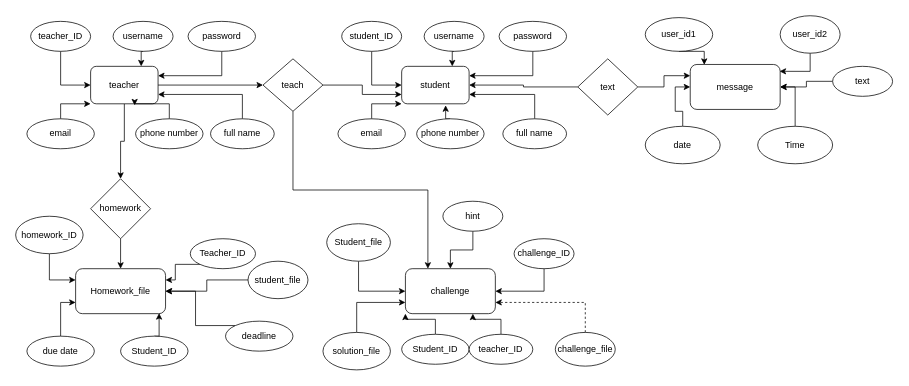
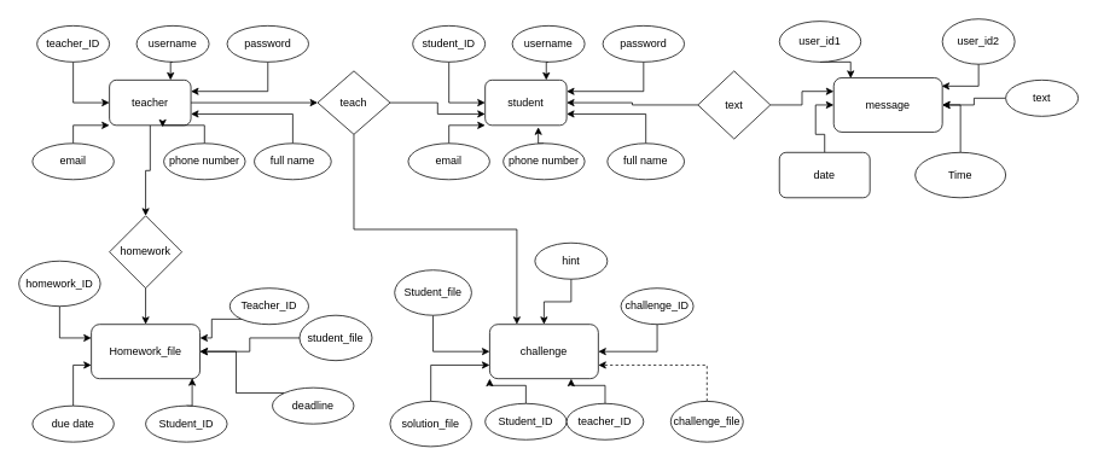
  <mxCell id="0" />
  <mxCell id="1" parent="0" />
  <mxCell id="2" style="edgeStyle=orthogonalEdgeStyle;rounded=0;orthogonalLoop=1;jettySize=auto;html=1;exitX=1;exitY=0.5;exitDx=0;exitDy=0;entryX=0;entryY=0.5;entryDx=0;entryDy=0;" edge="1" parent="1" source="4" target="32"><mxGeometry relative="1" as="geometry" /></mxCell>
  <mxCell id="3" style="edgeStyle=orthogonalEdgeStyle;rounded=0;orthogonalLoop=1;jettySize=auto;html=1;exitX=0.5;exitY=1;exitDx=0;exitDy=0;entryX=0.5;entryY=0;entryDx=0;entryDy=0;" edge="1" parent="1" source="4" target="47"><mxGeometry relative="1" as="geometry" /></mxCell>
  <mxCell id="4" value="teacher" style="rounded=1;whiteSpace=wrap;html=1;" vertex="1" parent="1"><mxGeometry x="120" y="88" width="90" height="50" as="geometry" /></mxCell>
  <mxCell id="5" style="edgeStyle=orthogonalEdgeStyle;rounded=0;orthogonalLoop=1;jettySize=auto;html=1;exitX=0.5;exitY=1;exitDx=0;exitDy=0;entryX=0;entryY=0.5;entryDx=0;entryDy=0;" edge="1" parent="1" source="6" target="4"><mxGeometry relative="1" as="geometry" /></mxCell>
  <mxCell id="6" value="teacher_ID" style="ellipse;whiteSpace=wrap;html=1;" vertex="1" parent="1"><mxGeometry x="40" y="28" width="80" height="40" as="geometry" /></mxCell>
  <mxCell id="7" style="edgeStyle=orthogonalEdgeStyle;rounded=0;orthogonalLoop=1;jettySize=auto;html=1;exitX=0.5;exitY=1;exitDx=0;exitDy=0;entryX=0.75;entryY=0;entryDx=0;entryDy=0;" edge="1" parent="1" source="8" target="4"><mxGeometry relative="1" as="geometry" /></mxCell>
  <mxCell id="8" value="username" style="ellipse;whiteSpace=wrap;html=1;" vertex="1" parent="1"><mxGeometry x="150" y="28" width="80" height="40" as="geometry" /></mxCell>
  <mxCell id="9" style="edgeStyle=orthogonalEdgeStyle;rounded=0;orthogonalLoop=1;jettySize=auto;html=1;exitX=0.5;exitY=1;exitDx=0;exitDy=0;entryX=1;entryY=0.25;entryDx=0;entryDy=0;" edge="1" parent="1" source="10" target="4"><mxGeometry relative="1" as="geometry" /></mxCell>
  <mxCell id="10" value="password" style="ellipse;whiteSpace=wrap;html=1;" vertex="1" parent="1"><mxGeometry x="250" y="28" width="90" height="40" as="geometry" /></mxCell>
  <mxCell id="11" style="edgeStyle=orthogonalEdgeStyle;rounded=0;orthogonalLoop=1;jettySize=auto;html=1;exitX=0.5;exitY=0;exitDx=0;exitDy=0;entryX=0;entryY=1;entryDx=0;entryDy=0;" edge="1" parent="1" source="12" target="4"><mxGeometry relative="1" as="geometry" /></mxCell>
  <mxCell id="12" value="email" style="ellipse;whiteSpace=wrap;html=1;" vertex="1" parent="1"><mxGeometry x="35" y="158" width="90" height="40" as="geometry" /></mxCell>
  <mxCell id="13" style="edgeStyle=orthogonalEdgeStyle;rounded=0;orthogonalLoop=1;jettySize=auto;html=1;exitX=0.5;exitY=0;exitDx=0;exitDy=0;entryX=0.652;entryY=1.04;entryDx=0;entryDy=0;entryPerimeter=0;" edge="1" parent="1" source="14" target="4"><mxGeometry relative="1" as="geometry" /></mxCell>
  <mxCell id="14" value="phone number" style="ellipse;whiteSpace=wrap;html=1;" vertex="1" parent="1"><mxGeometry x="180" y="158" width="90" height="40" as="geometry" /></mxCell>
  <mxCell id="15" style="edgeStyle=orthogonalEdgeStyle;rounded=0;orthogonalLoop=1;jettySize=auto;html=1;exitX=0.5;exitY=0;exitDx=0;exitDy=0;entryX=1;entryY=0.75;entryDx=0;entryDy=0;" edge="1" parent="1" source="16" target="4"><mxGeometry relative="1" as="geometry" /></mxCell>
  <mxCell id="16" value="full name" style="ellipse;whiteSpace=wrap;html=1;" vertex="1" parent="1"><mxGeometry x="280" y="158" width="85" height="40" as="geometry" /></mxCell>
  <mxCell id="17" value="student" style="rounded=1;whiteSpace=wrap;html=1;" vertex="1" parent="1"><mxGeometry x="535" y="88" width="90" height="50" as="geometry" /></mxCell>
  <mxCell id="18" style="edgeStyle=orthogonalEdgeStyle;rounded=0;orthogonalLoop=1;jettySize=auto;html=1;exitX=0.5;exitY=1;exitDx=0;exitDy=0;entryX=0;entryY=0.5;entryDx=0;entryDy=0;" edge="1" parent="1" source="19" target="17"><mxGeometry relative="1" as="geometry" /></mxCell>
  <mxCell id="19" value="student_ID" style="ellipse;whiteSpace=wrap;html=1;" vertex="1" parent="1"><mxGeometry x="455" y="28" width="80" height="40" as="geometry" /></mxCell>
  <mxCell id="20" style="edgeStyle=orthogonalEdgeStyle;rounded=0;orthogonalLoop=1;jettySize=auto;html=1;exitX=0.5;exitY=1;exitDx=0;exitDy=0;entryX=0.75;entryY=0;entryDx=0;entryDy=0;" edge="1" parent="1" source="21" target="17"><mxGeometry relative="1" as="geometry" /></mxCell>
  <mxCell id="21" value="username" style="ellipse;whiteSpace=wrap;html=1;" vertex="1" parent="1"><mxGeometry x="565" y="28" width="80" height="40" as="geometry" /></mxCell>
  <mxCell id="22" style="edgeStyle=orthogonalEdgeStyle;rounded=0;orthogonalLoop=1;jettySize=auto;html=1;exitX=0.5;exitY=1;exitDx=0;exitDy=0;entryX=1;entryY=0.25;entryDx=0;entryDy=0;" edge="1" parent="1" source="23" target="17"><mxGeometry relative="1" as="geometry" /></mxCell>
  <mxCell id="23" value="password" style="ellipse;whiteSpace=wrap;html=1;" vertex="1" parent="1"><mxGeometry x="665" y="28" width="90" height="40" as="geometry" /></mxCell>
  <mxCell id="24" style="edgeStyle=orthogonalEdgeStyle;rounded=0;orthogonalLoop=1;jettySize=auto;html=1;exitX=0.5;exitY=0;exitDx=0;exitDy=0;entryX=0;entryY=1;entryDx=0;entryDy=0;" edge="1" parent="1" source="25" target="17"><mxGeometry relative="1" as="geometry" /></mxCell>
  <mxCell id="25" value="email" style="ellipse;whiteSpace=wrap;html=1;" vertex="1" parent="1"><mxGeometry x="450" y="158" width="90" height="40" as="geometry" /></mxCell>
  <mxCell id="26" style="edgeStyle=orthogonalEdgeStyle;rounded=0;orthogonalLoop=1;jettySize=auto;html=1;exitX=0.5;exitY=0;exitDx=0;exitDy=0;entryX=0.652;entryY=1.04;entryDx=0;entryDy=0;entryPerimeter=0;" edge="1" parent="1" source="27" target="17"><mxGeometry relative="1" as="geometry" /></mxCell>
  <mxCell id="27" value="phone number" style="ellipse;whiteSpace=wrap;html=1;" vertex="1" parent="1"><mxGeometry x="555" y="158" width="90" height="40" as="geometry" /></mxCell>
  <mxCell id="28" style="edgeStyle=orthogonalEdgeStyle;rounded=0;orthogonalLoop=1;jettySize=auto;html=1;exitX=0.5;exitY=0;exitDx=0;exitDy=0;entryX=1;entryY=0.75;entryDx=0;entryDy=0;" edge="1" parent="1" source="29" target="17"><mxGeometry relative="1" as="geometry" /></mxCell>
  <mxCell id="29" value="full name" style="ellipse;whiteSpace=wrap;html=1;" vertex="1" parent="1"><mxGeometry x="670" y="158" width="85" height="40" as="geometry" /></mxCell>
  <mxCell id="30" style="edgeStyle=orthogonalEdgeStyle;rounded=0;orthogonalLoop=1;jettySize=auto;html=1;exitX=1;exitY=0.5;exitDx=0;exitDy=0;entryX=0;entryY=0.75;entryDx=0;entryDy=0;" edge="1" parent="1" source="32" target="17"><mxGeometry relative="1" as="geometry" /></mxCell>
  <mxCell id="31" style="edgeStyle=orthogonalEdgeStyle;rounded=0;orthogonalLoop=1;jettySize=auto;html=1;exitX=0.5;exitY=1;exitDx=0;exitDy=0;entryX=0.25;entryY=0;entryDx=0;entryDy=0;" edge="1" parent="1" source="32" target="60"><mxGeometry relative="1" as="geometry" /></mxCell>
  <mxCell id="32" value="teach" style="rhombus;whiteSpace=wrap;html=1;" vertex="1" parent="1"><mxGeometry x="350" y="78" width="80" height="70" as="geometry" /></mxCell>
  <mxCell id="33" style="edgeStyle=orthogonalEdgeStyle;rounded=0;orthogonalLoop=1;jettySize=auto;html=1;exitX=1;exitY=0.5;exitDx=0;exitDy=0;entryX=0;entryY=0.25;entryDx=0;entryDy=0;" edge="1" parent="1" source="35" target="36"><mxGeometry relative="1" as="geometry" /></mxCell>
  <mxCell id="34" style="edgeStyle=orthogonalEdgeStyle;rounded=0;orthogonalLoop=1;jettySize=auto;html=1;exitX=0;exitY=0.5;exitDx=0;exitDy=0;entryX=1;entryY=0.5;entryDx=0;entryDy=0;" edge="1" parent="1" source="35" target="17"><mxGeometry relative="1" as="geometry" /></mxCell>
  <mxCell id="35" value="text" style="rhombus;whiteSpace=wrap;html=1;" vertex="1" parent="1"><mxGeometry x="770" y="78" width="80" height="75" as="geometry" /></mxCell>
  <mxCell id="36" value="message" style="rounded=1;whiteSpace=wrap;html=1;" vertex="1" parent="1"><mxGeometry x="920" y="85.5" width="120" height="60" as="geometry" /></mxCell>
  <mxCell id="37" style="edgeStyle=orthogonalEdgeStyle;rounded=0;orthogonalLoop=1;jettySize=auto;html=1;exitX=0.5;exitY=1;exitDx=0;exitDy=0;entryX=0.156;entryY=0.008;entryDx=0;entryDy=0;entryPerimeter=0;" edge="1" parent="1" source="38" target="36"><mxGeometry relative="1" as="geometry" /></mxCell>
  <mxCell id="38" value="user_id1" style="ellipse;whiteSpace=wrap;html=1;" vertex="1" parent="1"><mxGeometry x="860" y="23" width="90" height="45" as="geometry" /></mxCell>
  <mxCell id="39" style="edgeStyle=orthogonalEdgeStyle;rounded=0;orthogonalLoop=1;jettySize=auto;html=1;exitX=0.5;exitY=1;exitDx=0;exitDy=0;entryX=0.994;entryY=0.153;entryDx=0;entryDy=0;entryPerimeter=0;" edge="1" parent="1" source="40" target="36"><mxGeometry relative="1" as="geometry" /></mxCell>
  <mxCell id="40" value="user_id2" style="ellipse;whiteSpace=wrap;html=1;" vertex="1" parent="1"><mxGeometry x="1040" y="20.5" width="80" height="50" as="geometry" /></mxCell>
  <mxCell id="41" style="edgeStyle=orthogonalEdgeStyle;rounded=0;orthogonalLoop=1;jettySize=auto;html=1;exitX=0.5;exitY=0;exitDx=0;exitDy=0;entryX=0;entryY=0.5;entryDx=0;entryDy=0;" edge="1" parent="1" source="42" target="36"><mxGeometry relative="1" as="geometry" /></mxCell>
- <mxCell id="42" value="date" style="ellipse;whiteSpace=wrap;html=1;" vertex="1" parent="1"><mxGeometry x="860" y="168" width="100" height="50" as="geometry" /></mxCell>
+ <mxCell id="42" value="date" style="whiteSpace=wrap;html=1;rounded=1;" vertex="1" parent="1"><mxGeometry x="860" y="168" width="100" height="50" as="geometry" /></mxCell>
  <mxCell id="43" style="edgeStyle=orthogonalEdgeStyle;rounded=0;orthogonalLoop=1;jettySize=auto;html=1;exitX=0.5;exitY=0;exitDx=0;exitDy=0;entryX=1;entryY=0.5;entryDx=0;entryDy=0;" edge="1" parent="1" source="44" target="36"><mxGeometry relative="1" as="geometry" /></mxCell>
  <mxCell id="44" value="Time" style="ellipse;whiteSpace=wrap;html=1;" vertex="1" parent="1"><mxGeometry x="1010" y="168" width="100" height="50" as="geometry" /></mxCell>
  <mxCell id="45" value="Homework_file" style="rounded=1;whiteSpace=wrap;html=1;" vertex="1" parent="1"><mxGeometry x="100" y="358" width="120" height="60" as="geometry" /></mxCell>
  <mxCell id="46" style="edgeStyle=orthogonalEdgeStyle;rounded=0;orthogonalLoop=1;jettySize=auto;html=1;exitX=0.5;exitY=1;exitDx=0;exitDy=0;" edge="1" parent="1" source="47" target="45"><mxGeometry relative="1" as="geometry" /></mxCell>
  <mxCell id="47" value="homework" style="rhombus;whiteSpace=wrap;html=1;" vertex="1" parent="1"><mxGeometry x="120" y="238" width="80" height="80" as="geometry" /></mxCell>
  <mxCell id="48" style="edgeStyle=orthogonalEdgeStyle;rounded=0;orthogonalLoop=1;jettySize=auto;html=1;exitX=0;exitY=1;exitDx=0;exitDy=0;entryX=1;entryY=0.25;entryDx=0;entryDy=0;" edge="1" parent="1" source="49" target="45"><mxGeometry relative="1" as="geometry" /></mxCell>
  <mxCell id="49" value="Teacher_ID" style="ellipse;whiteSpace=wrap;html=1;" vertex="1" parent="1"><mxGeometry x="253" y="318" width="87" height="40" as="geometry" /></mxCell>
  <mxCell id="50" style="edgeStyle=orthogonalEdgeStyle;rounded=0;orthogonalLoop=1;jettySize=auto;html=1;exitX=0.5;exitY=0;exitDx=0;exitDy=0;entryX=0.928;entryY=0.989;entryDx=0;entryDy=0;entryPerimeter=0;" edge="1" parent="1" source="51" target="45"><mxGeometry relative="1" as="geometry" /></mxCell>
  <mxCell id="51" value="Student_ID" style="ellipse;whiteSpace=wrap;html=1;" vertex="1" parent="1"><mxGeometry x="160" y="448" width="90" height="40" as="geometry" /></mxCell>
  <mxCell id="52" style="edgeStyle=orthogonalEdgeStyle;rounded=0;orthogonalLoop=1;jettySize=auto;html=1;exitX=0.5;exitY=0;exitDx=0;exitDy=0;entryX=0;entryY=0.75;entryDx=0;entryDy=0;" edge="1" parent="1" source="53" target="45"><mxGeometry relative="1" as="geometry" /></mxCell>
  <mxCell id="53" value="due date" style="ellipse;whiteSpace=wrap;html=1;" vertex="1" parent="1"><mxGeometry x="35" y="448" width="90" height="40" as="geometry" /></mxCell>
  <mxCell id="54" style="edgeStyle=orthogonalEdgeStyle;rounded=0;orthogonalLoop=1;jettySize=auto;html=1;exitX=0;exitY=0;exitDx=0;exitDy=0;entryX=1;entryY=0.5;entryDx=0;entryDy=0;" edge="1" parent="1" source="55" target="45"><mxGeometry relative="1" as="geometry" /></mxCell>
  <mxCell id="55" value="deadline" style="ellipse;whiteSpace=wrap;html=1;" vertex="1" parent="1"><mxGeometry x="300" y="428" width="90" height="40" as="geometry" /></mxCell>
  <mxCell id="56" style="edgeStyle=orthogonalEdgeStyle;rounded=0;orthogonalLoop=1;jettySize=auto;html=1;exitX=0;exitY=0.5;exitDx=0;exitDy=0;entryX=1;entryY=0.5;entryDx=0;entryDy=0;" edge="1" parent="1" source="57" target="45"><mxGeometry relative="1" as="geometry" /></mxCell>
  <mxCell id="57" value="student_file" style="ellipse;whiteSpace=wrap;html=1;" vertex="1" parent="1"><mxGeometry x="330" y="348" width="80" height="50" as="geometry" /></mxCell>
  <mxCell id="58" style="edgeStyle=orthogonalEdgeStyle;rounded=0;orthogonalLoop=1;jettySize=auto;html=1;exitX=0;exitY=0.5;exitDx=0;exitDy=0;" edge="1" parent="1" source="59" target="36"><mxGeometry relative="1" as="geometry" /></mxCell>
  <mxCell id="59" value="text" style="ellipse;whiteSpace=wrap;html=1;" vertex="1" parent="1"><mxGeometry x="1110" y="88" width="80" height="40" as="geometry" /></mxCell>
  <mxCell id="60" value="challenge" style="rounded=1;whiteSpace=wrap;html=1;" vertex="1" parent="1"><mxGeometry x="540" y="358" width="120" height="60" as="geometry" /></mxCell>
  <mxCell id="61" style="edgeStyle=orthogonalEdgeStyle;rounded=0;orthogonalLoop=1;jettySize=auto;html=1;exitX=0.5;exitY=0;exitDx=0;exitDy=0;entryX=0;entryY=1;entryDx=0;entryDy=0;" edge="1" parent="1" source="62" target="60"><mxGeometry relative="1" as="geometry" /></mxCell>
  <mxCell id="62" value="Student_ID" style="ellipse;whiteSpace=wrap;html=1;" vertex="1" parent="1"><mxGeometry x="535" y="445.5" width="90" height="40" as="geometry" /></mxCell>
  <mxCell id="63" style="edgeStyle=orthogonalEdgeStyle;rounded=0;orthogonalLoop=1;jettySize=auto;html=1;exitX=0.5;exitY=0;exitDx=0;exitDy=0;entryX=0.75;entryY=1;entryDx=0;entryDy=0;" edge="1" parent="1" source="64" target="60"><mxGeometry relative="1" as="geometry" /></mxCell>
  <mxCell id="64" value="teacher_ID" style="ellipse;whiteSpace=wrap;html=1;" vertex="1" parent="1"><mxGeometry x="625" y="445.5" width="85" height="40" as="geometry" /></mxCell>
  <mxCell id="65" style="edgeStyle=orthogonalEdgeStyle;rounded=0;orthogonalLoop=1;jettySize=auto;html=1;exitX=0.5;exitY=0;exitDx=0;exitDy=0;entryX=1;entryY=0.75;entryDx=0;entryDy=0;dashed=1;" edge="1" parent="1" source="66" target="60"><mxGeometry relative="1" as="geometry" /></mxCell>
  <mxCell id="66" value="challenge_file" style="ellipse;whiteSpace=wrap;html=1;" vertex="1" parent="1"><mxGeometry x="740" y="443" width="80" height="45" as="geometry" /></mxCell>
  <mxCell id="67" style="edgeStyle=orthogonalEdgeStyle;rounded=0;orthogonalLoop=1;jettySize=auto;html=1;exitX=0.5;exitY=1;exitDx=0;exitDy=0;entryX=0;entryY=0.25;entryDx=0;entryDy=0;" edge="1" parent="1" source="68" target="45"><mxGeometry relative="1" as="geometry" /></mxCell>
  <mxCell id="68" value="homework_ID" style="ellipse;whiteSpace=wrap;html=1;" vertex="1" parent="1"><mxGeometry y="288" width="90" height="50" as="geometry" x="20" /></mxCell>
  <mxCell id="69" style="edgeStyle=orthogonalEdgeStyle;rounded=0;orthogonalLoop=1;jettySize=auto;html=1;exitX=0.5;exitY=1;exitDx=0;exitDy=0;entryX=1;entryY=0.5;entryDx=0;entryDy=0;" edge="1" parent="1" source="70" target="60"><mxGeometry relative="1" as="geometry" /></mxCell>
  <mxCell id="70" value="challenge_ID" style="ellipse;whiteSpace=wrap;html=1;" vertex="1" parent="1"><mxGeometry x="685" y="318" width="80" height="40" as="geometry" /></mxCell>
  <mxCell id="71" style="edgeStyle=orthogonalEdgeStyle;rounded=0;orthogonalLoop=1;jettySize=auto;html=1;exitX=0.5;exitY=1;exitDx=0;exitDy=0;" edge="1" parent="1" source="72" target="60"><mxGeometry relative="1" as="geometry" /></mxCell>
  <mxCell id="72" value="hint" style="ellipse;whiteSpace=wrap;html=1;" vertex="1" parent="1"><mxGeometry x="590" y="268" width="80" height="40" as="geometry" /></mxCell>
  <mxCell id="73" style="edgeStyle=orthogonalEdgeStyle;rounded=0;orthogonalLoop=1;jettySize=auto;html=1;exitX=0.5;exitY=1;exitDx=0;exitDy=0;entryX=0;entryY=0.5;entryDx=0;entryDy=0;" edge="1" parent="1" source="74" target="60"><mxGeometry relative="1" as="geometry" /></mxCell>
  <mxCell id="74" value="Student_file" style="ellipse;whiteSpace=wrap;html=1;" vertex="1" parent="1"><mxGeometry x="435" y="298" width="85" height="50" as="geometry" /></mxCell>
  <mxCell id="75" style="edgeStyle=orthogonalEdgeStyle;rounded=0;orthogonalLoop=1;jettySize=auto;html=1;exitX=0.5;exitY=0;exitDx=0;exitDy=0;entryX=0;entryY=0.75;entryDx=0;entryDy=0;" edge="1" parent="1" source="76" target="60"><mxGeometry relative="1" as="geometry" /></mxCell>
  <mxCell id="76" value="solution_file" style="ellipse;whiteSpace=wrap;html=1;" vertex="1" parent="1"><mxGeometry x="430" y="443" width="90" height="50" as="geometry" /></mxCell>
